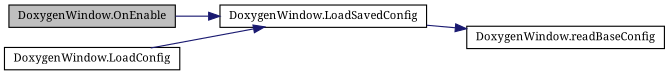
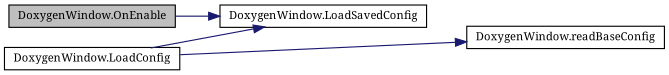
  digraph {
    fontname="Noto Serif"
    rankdir=LR
    node [color=black fillcolor=white fontname="Noto Serif" fontsize=10 shape=record style=filled]
    edge [color=midnightblue fontname="Noto Serif" fontsize=10 labelfontname=Helvetica labelfontsize=10 style=solid]
    n1 [fillcolor=grey75 fontcolor=black height=0.2 label="DoxygenWindow.OnEnable" width=0.4]
    n2 [height=0.2 label="DoxygenWindow.LoadSavedConfig" width=0.4]
    n3 [height=0.2 label="DoxygenWindow.LoadConfig" width=0.4]
    n4 [height=0.2 label="DoxygenWindow.readBaseConfig" width=0.4]
    n1 -> n2
    n3 -> n2
-   n2 -> n4
+   n3 -> n4
  }
